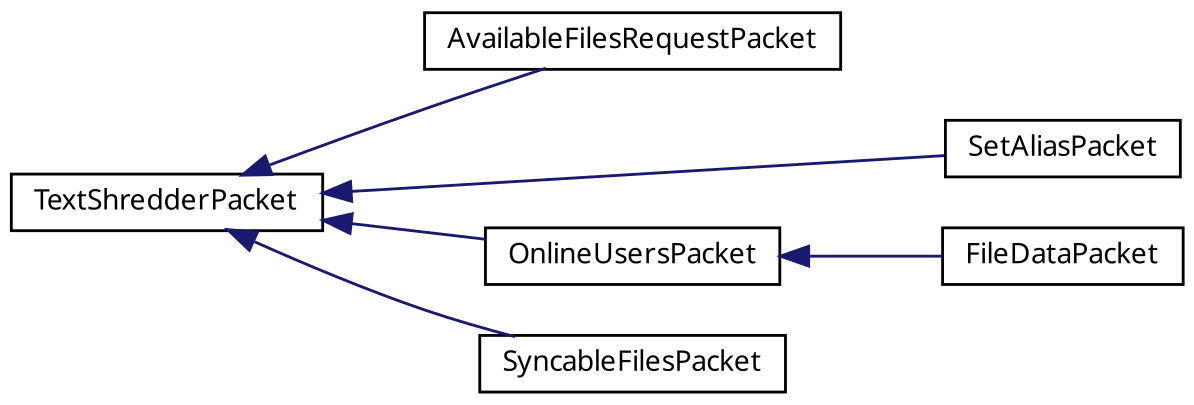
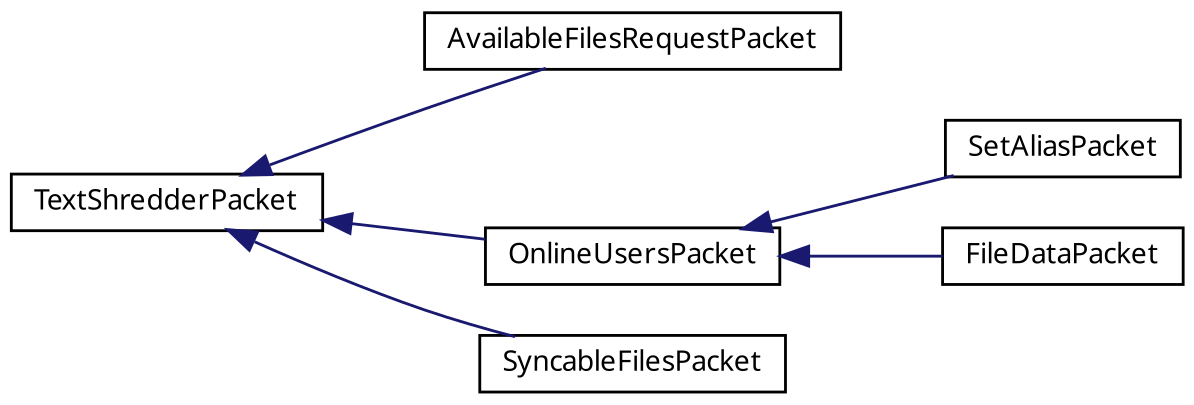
  digraph {
    rankdir=LR
    node [color=black fillcolor=white fontname="FreeSans.ttf" fontsize=10 shape=record style=filled]
    edge [color=midnightblue dir=back fontname="FreeSans.ttf" fontsize=10 labelfontname="FreeSans.ttf" labelfontsize=10 style=solid]
    n1 [height=0.2 label=TextShredderPacket width=0.4]
    n2 [height=0.2 label=AvailableFilesRequestPacket width=0.4]
    n3 [height=0.2 label=OnlineUsersPacket width=0.4]
    n4 [height=0.2 label=SetAliasPacket width=0.4]
    n5 [height=0.2 label=SyncableFilesPacket width=0.4]
    n6 [height=0.2 label=FileDataPacket width=0.4]
    n1 -> n2
    n1 -> n3
-   n1 -> n4
+   n3 -> n4
    n1 -> n5
    n3 -> n6
  }
